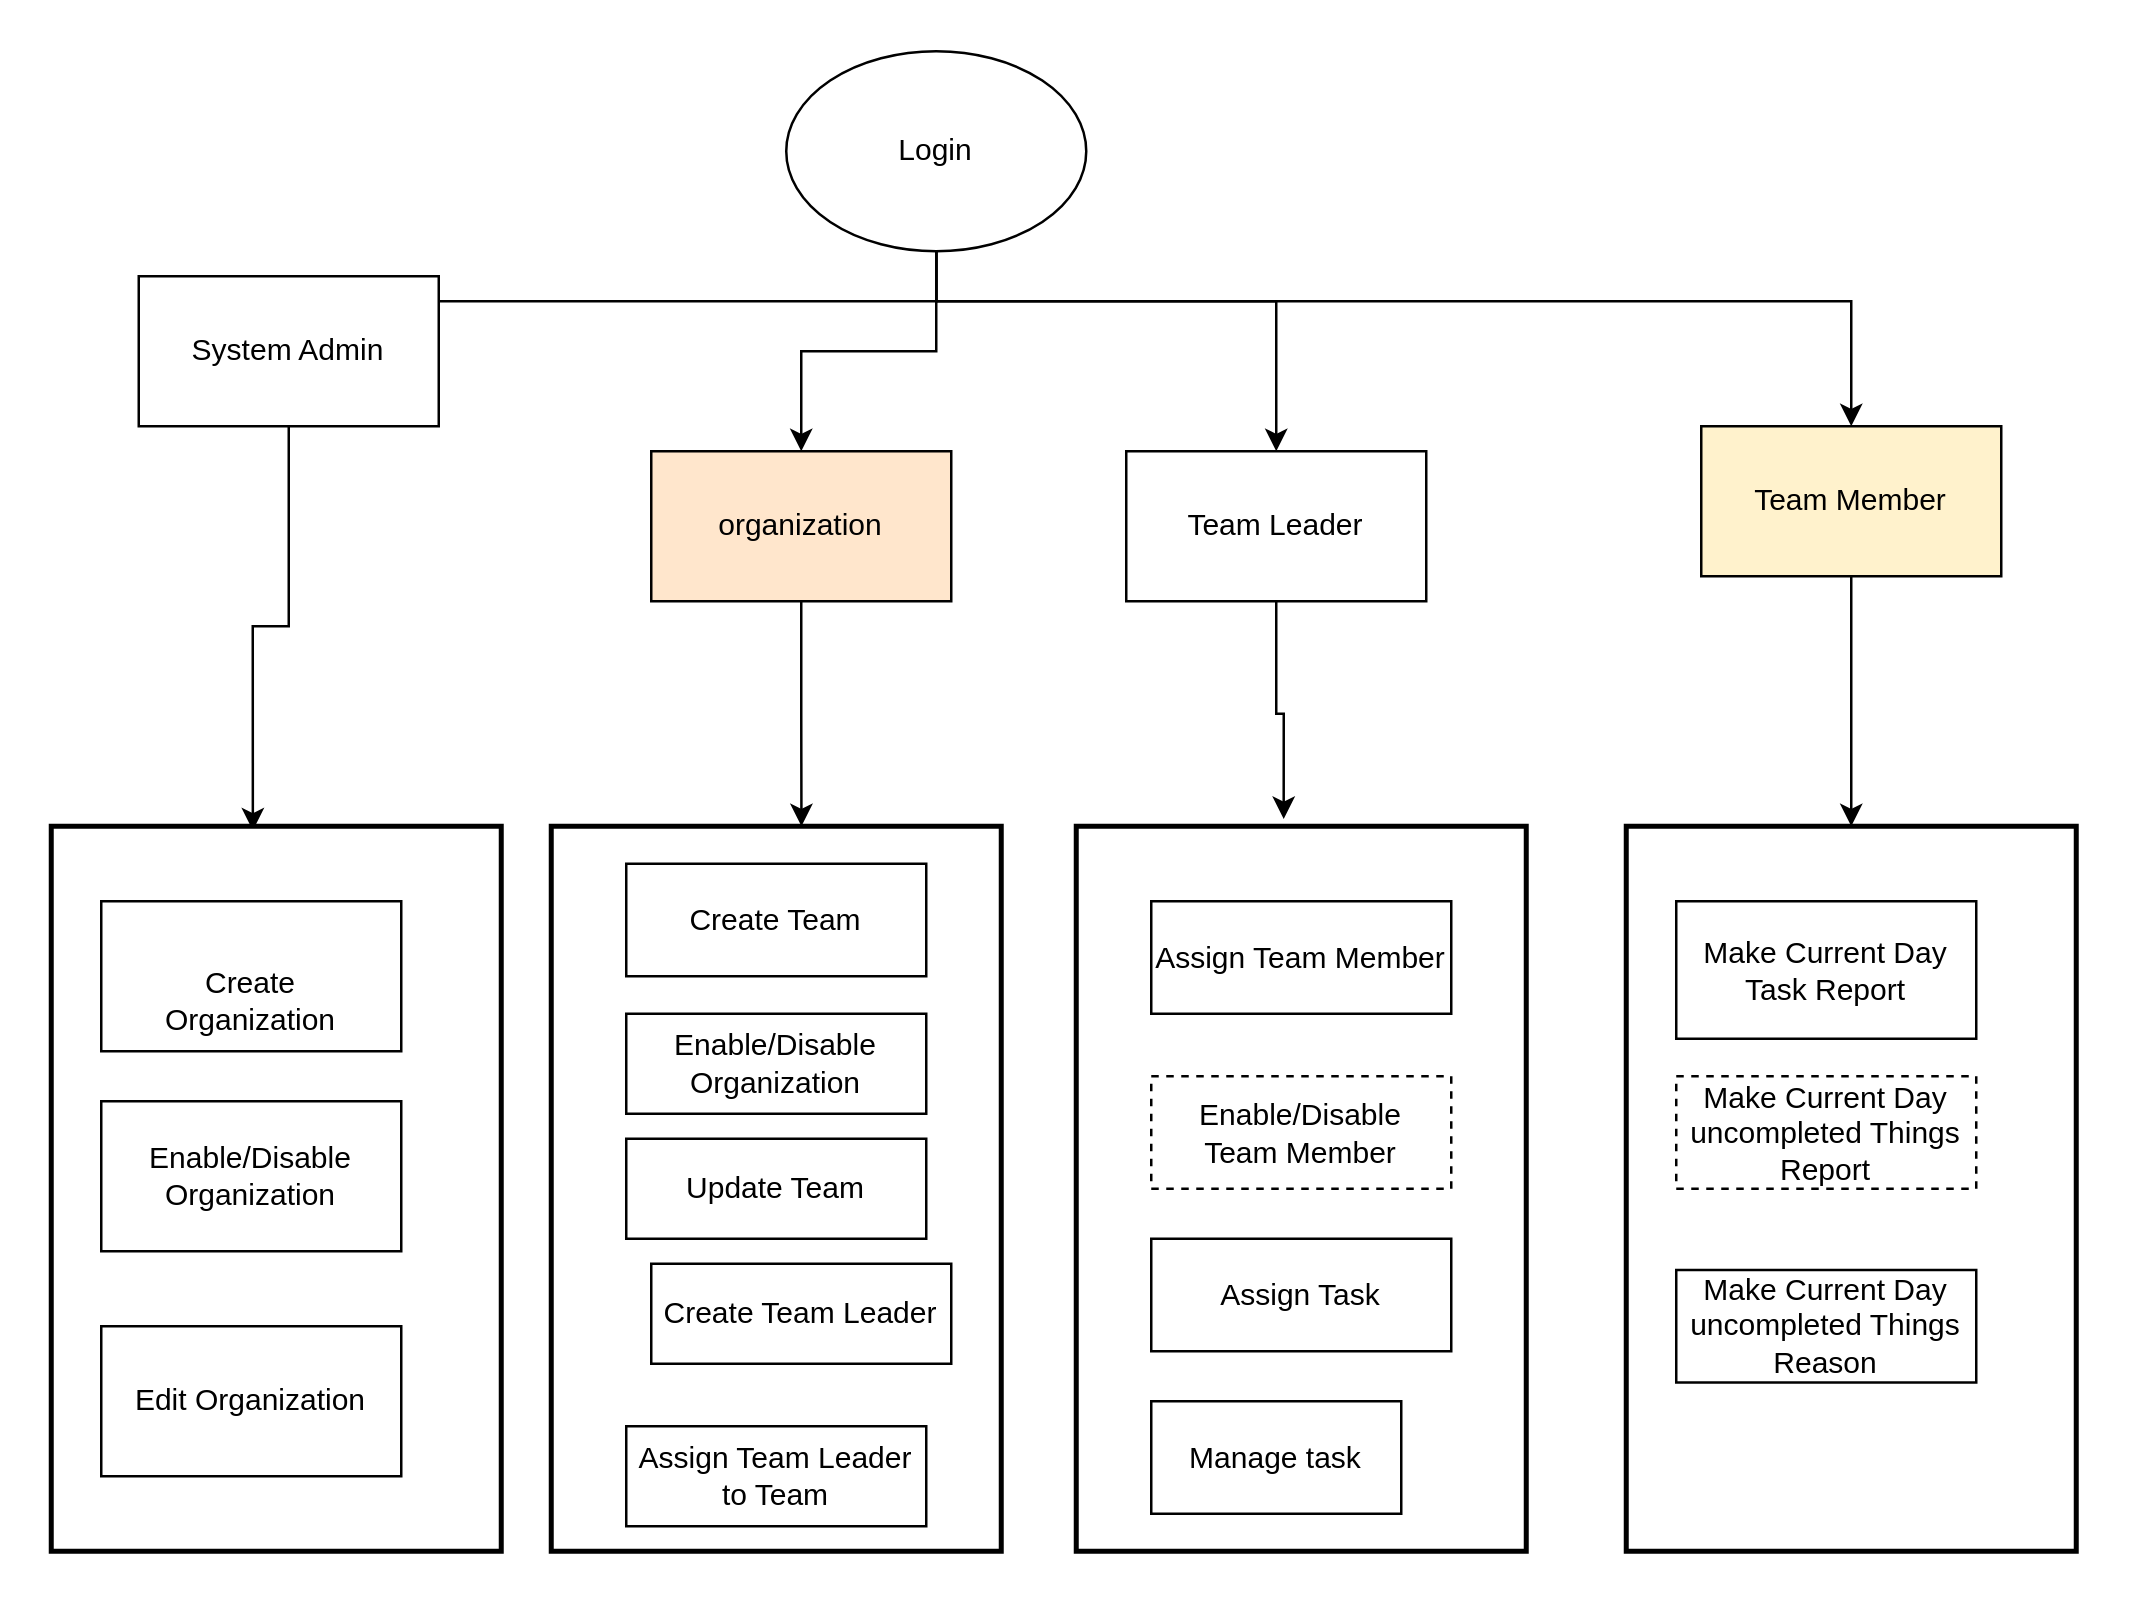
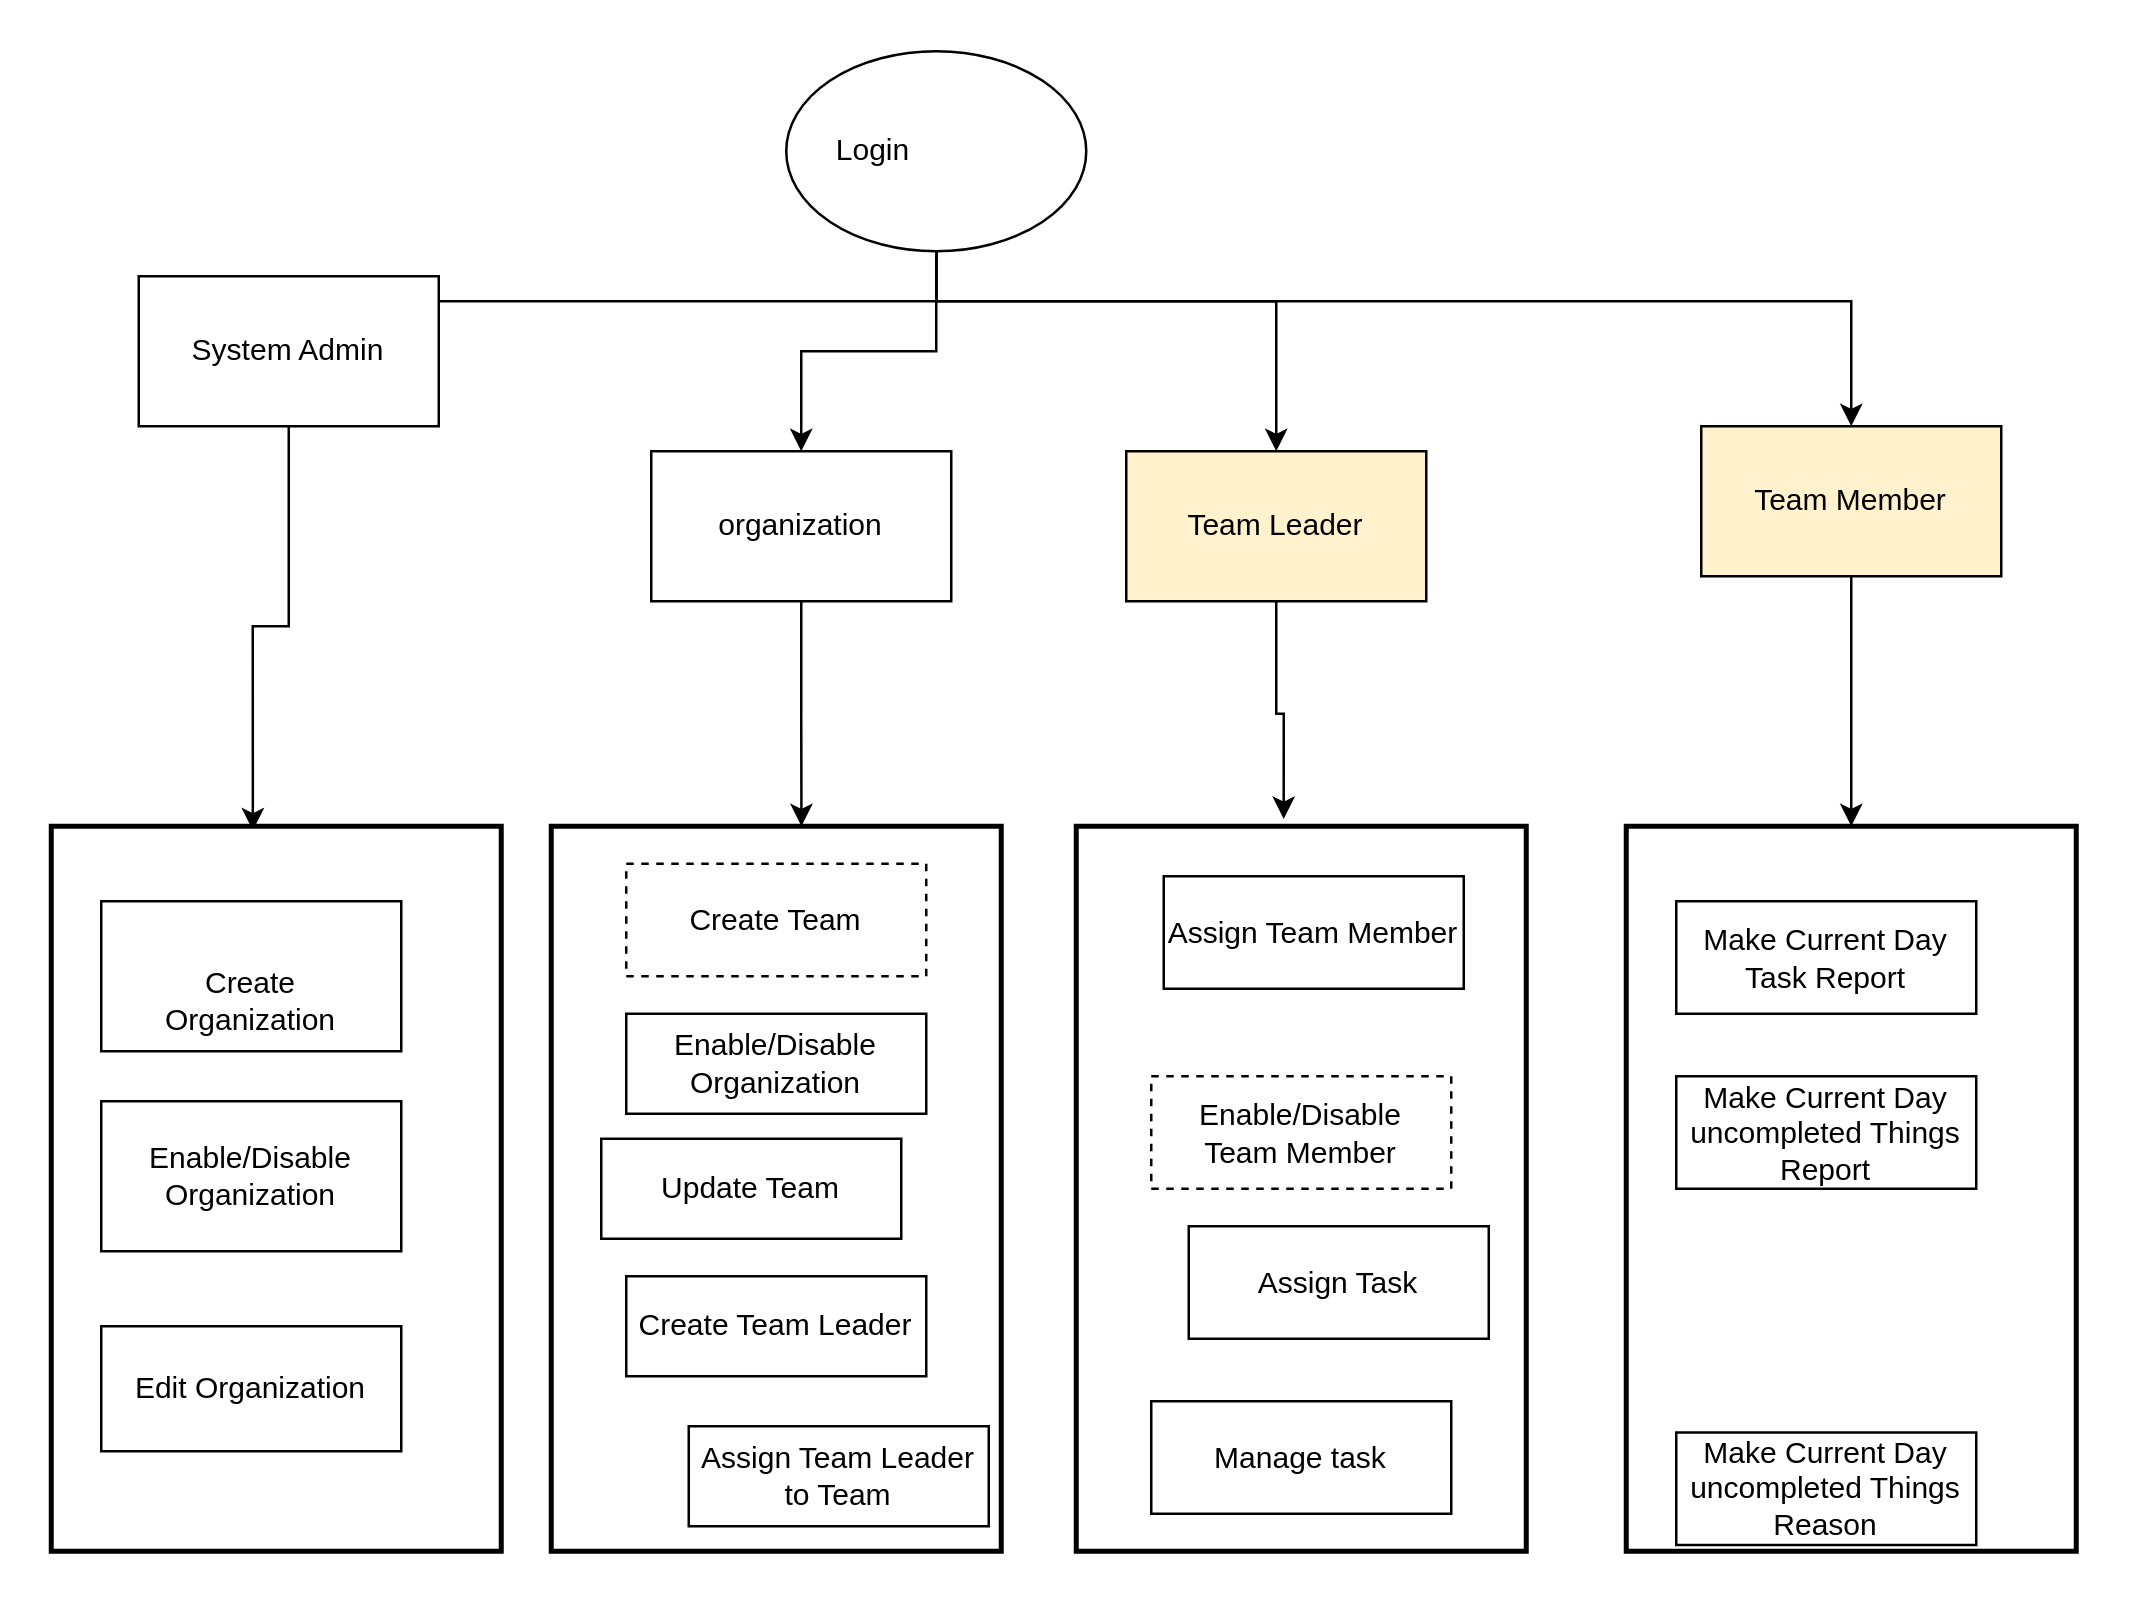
  <mxCell id="0" />
  <mxCell id="1" parent="0" />
  <mxCell id="2" style="edgeStyle=orthogonalEdgeStyle;rounded=0;orthogonalLoop=1;jettySize=auto;html=1;entryX=0.5;entryY=0;entryDx=0;entryDy=0;" edge="1" parent="1" source="6" target="9"><mxGeometry relative="1" as="geometry"><Array as="points"><mxPoint x="115" y="120" /></Array></mxGeometry></mxCell>
  <mxCell id="3" style="edgeStyle=orthogonalEdgeStyle;rounded=0;orthogonalLoop=1;jettySize=auto;html=1;entryX=0.5;entryY=0;entryDx=0;entryDy=0;" edge="1" parent="1" source="6" target="11"><mxGeometry relative="1" as="geometry" /></mxCell>
  <mxCell id="4" style="edgeStyle=orthogonalEdgeStyle;rounded=0;orthogonalLoop=1;jettySize=auto;html=1;exitX=0.5;exitY=1;exitDx=0;exitDy=0;entryX=0.5;entryY=0;entryDx=0;entryDy=0;" edge="1" parent="1" source="6" target="13"><mxGeometry relative="1" as="geometry"><Array as="points"><mxPoint x="374" y="120" /><mxPoint x="510" y="120" /></Array></mxGeometry></mxCell>
  <mxCell id="5" style="edgeStyle=orthogonalEdgeStyle;rounded=0;orthogonalLoop=1;jettySize=auto;html=1;exitX=0.5;exitY=1;exitDx=0;exitDy=0;entryX=0.5;entryY=0;entryDx=0;entryDy=0;" edge="1" parent="1" source="6" target="15"><mxGeometry relative="1" as="geometry"><Array as="points"><mxPoint x="374" y="120" /><mxPoint x="740" y="120" /></Array></mxGeometry></mxCell>
  <mxCell id="6" value="" style="ellipse;whiteSpace=wrap;html=1;container=1;rounded=0;" vertex="1" parent="1"><mxGeometry x="314" width="120" height="80" as="geometry" y="20" /></mxCell>
- <mxCell id="7" value="Login" style="text;html=1;strokeColor=none;fillColor=none;align=center;verticalAlign=middle;whiteSpace=wrap;rounded=0;" vertex="1" parent="6"><mxGeometry x="30" y="25" width="60" height="30" as="geometry" /></mxCell>
+ <mxCell id="7" value="Login" style="text;html=1;strokeColor=none;fillColor=none;align=center;verticalAlign=middle;whiteSpace=wrap;rounded=0;" vertex="1" parent="6"><mxGeometry x="5" y="25" width="60" height="30" as="geometry" /></mxCell>
  <mxCell id="8" style="edgeStyle=orthogonalEdgeStyle;rounded=0;orthogonalLoop=1;jettySize=auto;html=1;entryX=0.448;entryY=0.006;entryDx=0;entryDy=0;entryPerimeter=0;" edge="1" parent="1" source="9" target="16"><mxGeometry relative="1" as="geometry" /></mxCell>
  <mxCell id="9" value="System Admin" style="rounded=0;whiteSpace=wrap;html=1;" vertex="1" parent="1"><mxGeometry x="55" y="110" width="120" height="60" as="geometry" /></mxCell>
  <mxCell id="10" style="edgeStyle=orthogonalEdgeStyle;rounded=0;orthogonalLoop=1;jettySize=auto;html=1;entryX=0.556;entryY=0;entryDx=0;entryDy=0;entryPerimeter=0;" edge="1" parent="1" source="11" target="21"><mxGeometry relative="1" as="geometry" /></mxCell>
- <mxCell id="11" value="organization" style="rounded=0;whiteSpace=wrap;html=1;fillColor=#ffe6cc;" vertex="1" parent="1"><mxGeometry x="260" y="180" width="120" height="60" as="geometry" /></mxCell>
+ <mxCell id="11" value="organization" style="rounded=0;whiteSpace=wrap;html=1;" vertex="1" parent="1"><mxGeometry x="260" y="180" width="120" height="60" as="geometry" /></mxCell>
  <mxCell id="12" style="edgeStyle=orthogonalEdgeStyle;rounded=0;orthogonalLoop=1;jettySize=auto;html=1;entryX=0.461;entryY=-0.01;entryDx=0;entryDy=0;entryPerimeter=0;" edge="1" parent="1" source="13" target="22"><mxGeometry relative="1" as="geometry" /></mxCell>
- <mxCell id="13" value="Team Leader" style="rounded=0;whiteSpace=wrap;html=1;" vertex="1" parent="1"><mxGeometry x="450" y="180" width="120" height="60" as="geometry" /></mxCell>
+ <mxCell id="13" value="Team Leader" style="rounded=0;whiteSpace=wrap;html=1;fillColor=#fff2cc;" vertex="1" parent="1"><mxGeometry x="450" y="180" width="120" height="60" as="geometry" /></mxCell>
  <mxCell id="14" style="edgeStyle=orthogonalEdgeStyle;rounded=0;orthogonalLoop=1;jettySize=auto;html=1;" edge="1" parent="1" source="15" target="23"><mxGeometry relative="1" as="geometry" /></mxCell>
  <mxCell id="15" value="Team Member" style="rounded=0;whiteSpace=wrap;html=1;fillColor=#fff2cc;" vertex="1" parent="1"><mxGeometry x="680" y="170" width="120" height="60" as="geometry" /></mxCell>
  <mxCell id="16" value="" style="rounded=0;whiteSpace=wrap;html=1;absoluteArcSize=1;arcSize=14;strokeWidth=2;gradientColor=none;" vertex="1" parent="1"><mxGeometry y="330" width="180" height="290" as="geometry" x="20" /></mxCell>
  <mxCell id="17" value="" style="rounded=0;whiteSpace=wrap;html=1;gradientColor=none;" vertex="1" parent="1"><mxGeometry x="40" y="360" width="120" height="60" as="geometry" /></mxCell>
  <mxCell id="18" value="Create Organization" style="text;html=1;strokeColor=none;fillColor=none;align=center;verticalAlign=middle;whiteSpace=wrap;rounded=0;" vertex="1" parent="1"><mxGeometry x="70" y="385" width="60" height="30" as="geometry" /></mxCell>
  <mxCell id="19" value="Enable/Disable&lt;br&gt;Organization" style="rounded=0;whiteSpace=wrap;html=1;gradientColor=none;" vertex="1" parent="1"><mxGeometry x="40" y="440" width="120" height="60" as="geometry" /></mxCell>
- <mxCell id="20" value="Edit Organization" style="rounded=0;whiteSpace=wrap;html=1;gradientColor=none;" vertex="1" parent="1"><mxGeometry x="40" y="530" width="120" height="60" as="geometry" /></mxCell>
+ <mxCell id="20" value="Edit Organization" style="rounded=0;whiteSpace=wrap;html=1;gradientColor=none;" vertex="1" parent="1"><mxGeometry x="40" y="530" width="120" height="50" as="geometry" /></mxCell>
  <mxCell id="21" value="" style="rounded=0;whiteSpace=wrap;html=1;absoluteArcSize=1;arcSize=14;strokeWidth=2;gradientColor=none;" vertex="1" parent="1"><mxGeometry x="220" y="330" width="180" height="290" as="geometry" /></mxCell>
  <mxCell id="22" value="" style="rounded=0;whiteSpace=wrap;html=1;absoluteArcSize=1;arcSize=14;strokeWidth=2;gradientColor=none;" vertex="1" parent="1"><mxGeometry x="430" y="330" width="180" height="290" as="geometry" /></mxCell>
  <mxCell id="23" value="" style="rounded=0;whiteSpace=wrap;html=1;absoluteArcSize=1;arcSize=14;strokeWidth=2;gradientColor=none;" vertex="1" parent="1"><mxGeometry x="650" y="330" width="180" height="290" as="geometry" /></mxCell>
- <mxCell id="24" value="Create Team" style="rounded=0;whiteSpace=wrap;html=1;gradientColor=none;" vertex="1" parent="1"><mxGeometry x="250" y="345" width="120" height="45" as="geometry" /></mxCell>
+ <mxCell id="24" value="Create Team" style="rounded=0;whiteSpace=wrap;html=1;gradientColor=none;dashed=1;" vertex="1" parent="1"><mxGeometry x="250" y="345" width="120" height="45" as="geometry" /></mxCell>
  <mxCell id="25" value="Enable/Disable&lt;br&gt;Organization" style="rounded=0;whiteSpace=wrap;html=1;gradientColor=none;" vertex="1" parent="1"><mxGeometry x="250" y="405" width="120" height="40" as="geometry" /></mxCell>
- <mxCell id="26" value="Update Team" style="rounded=0;whiteSpace=wrap;html=1;gradientColor=none;" vertex="1" parent="1"><mxGeometry x="250" y="455" width="120" height="40" as="geometry" /></mxCell>
- <mxCell id="27" value="Create Team Leader" style="rounded=0;whiteSpace=wrap;html=1;gradientColor=none;" vertex="1" parent="1"><mxGeometry x="260" y="505" width="120" height="40" as="geometry" /></mxCell>
- <mxCell id="28" value="Assign Team Leader&lt;br&gt;to Team" style="rounded=0;whiteSpace=wrap;html=1;gradientColor=none;" vertex="1" parent="1"><mxGeometry x="250" y="570" width="120" height="40" as="geometry" /></mxCell>
- <mxCell id="29" value="Assign Team Member" style="rounded=0;whiteSpace=wrap;html=1;gradientColor=none;" vertex="1" parent="1"><mxGeometry x="460" y="360" width="120" height="45" as="geometry" /></mxCell>
+ <mxCell id="26" value="Update Team" style="rounded=0;whiteSpace=wrap;html=1;gradientColor=none;" vertex="1" parent="1"><mxGeometry x="240" y="455" width="120" height="40" as="geometry" /></mxCell>
+ <mxCell id="27" value="Create Team Leader" style="rounded=0;whiteSpace=wrap;html=1;gradientColor=none;" vertex="1" parent="1"><mxGeometry x="250" y="510" width="120" height="40" as="geometry" /></mxCell>
+ <mxCell id="28" value="Assign Team Leader&lt;br&gt;to Team" style="rounded=0;whiteSpace=wrap;html=1;gradientColor=none;" vertex="1" parent="1"><mxGeometry x="275" y="570" width="120" height="40" as="geometry" /></mxCell>
+ <mxCell id="29" value="Assign Team Member" style="rounded=0;whiteSpace=wrap;html=1;gradientColor=none;" vertex="1" parent="1"><mxGeometry x="465" y="350" width="120" height="45" as="geometry" /></mxCell>
  <mxCell id="30" value="Enable/Disable&lt;br&gt;Team Member" style="rounded=0;whiteSpace=wrap;html=1;gradientColor=none;dashed=1;" vertex="1" parent="1"><mxGeometry x="460" y="430" width="120" height="45" as="geometry" /></mxCell>
- <mxCell id="31" value="Assign Task" style="rounded=0;whiteSpace=wrap;html=1;gradientColor=none;" vertex="1" parent="1"><mxGeometry x="460" y="495" width="120" height="45" as="geometry" /></mxCell>
- <mxCell id="32" value="Manage task" style="rounded=0;whiteSpace=wrap;html=1;gradientColor=none;" vertex="1" parent="1"><mxGeometry x="460" y="560" width="100" height="45" as="geometry" /></mxCell>
- <mxCell id="33" value="Make Current Day Task Report" style="rounded=0;whiteSpace=wrap;html=1;gradientColor=none;" vertex="1" parent="1"><mxGeometry x="670" y="360" width="120" height="55" as="geometry" /></mxCell>
- <mxCell id="34" value="Make Current Day&lt;br&gt;uncompleted Things Report" style="rounded=0;whiteSpace=wrap;html=1;gradientColor=none;dashed=1;" vertex="1" parent="1"><mxGeometry x="670" y="430" width="120" height="45" as="geometry" /></mxCell>
- <mxCell id="35" value="Make Current Day&lt;br&gt;uncompleted Things Reason" style="rounded=0;whiteSpace=wrap;html=1;gradientColor=none;" vertex="1" parent="1"><mxGeometry x="670" y="507.5" width="120" height="45" as="geometry" /></mxCell>
+ <mxCell id="31" value="Assign Task" style="rounded=0;whiteSpace=wrap;html=1;gradientColor=none;" vertex="1" parent="1"><mxGeometry x="475" y="490" width="120" height="45" as="geometry" /></mxCell>
+ <mxCell id="32" value="Manage task" style="rounded=0;whiteSpace=wrap;html=1;gradientColor=none;" vertex="1" parent="1"><mxGeometry x="460" y="560" width="120" height="45" as="geometry" /></mxCell>
+ <mxCell id="33" value="Make Current Day Task Report" style="rounded=0;whiteSpace=wrap;html=1;gradientColor=none;" vertex="1" parent="1"><mxGeometry x="670" y="360" width="120" height="45" as="geometry" /></mxCell>
+ <mxCell id="34" value="Make Current Day&lt;br&gt;uncompleted Things Report" style="rounded=0;whiteSpace=wrap;html=1;gradientColor=none;" vertex="1" parent="1"><mxGeometry x="670" y="430" width="120" height="45" as="geometry" /></mxCell>
+ <mxCell id="35" value="Make Current Day&lt;br&gt;uncompleted Things Reason" style="rounded=0;whiteSpace=wrap;html=1;gradientColor=none;" vertex="1" parent="1"><mxGeometry x="670" y="572.5" width="120" height="45" as="geometry" /></mxCell>
